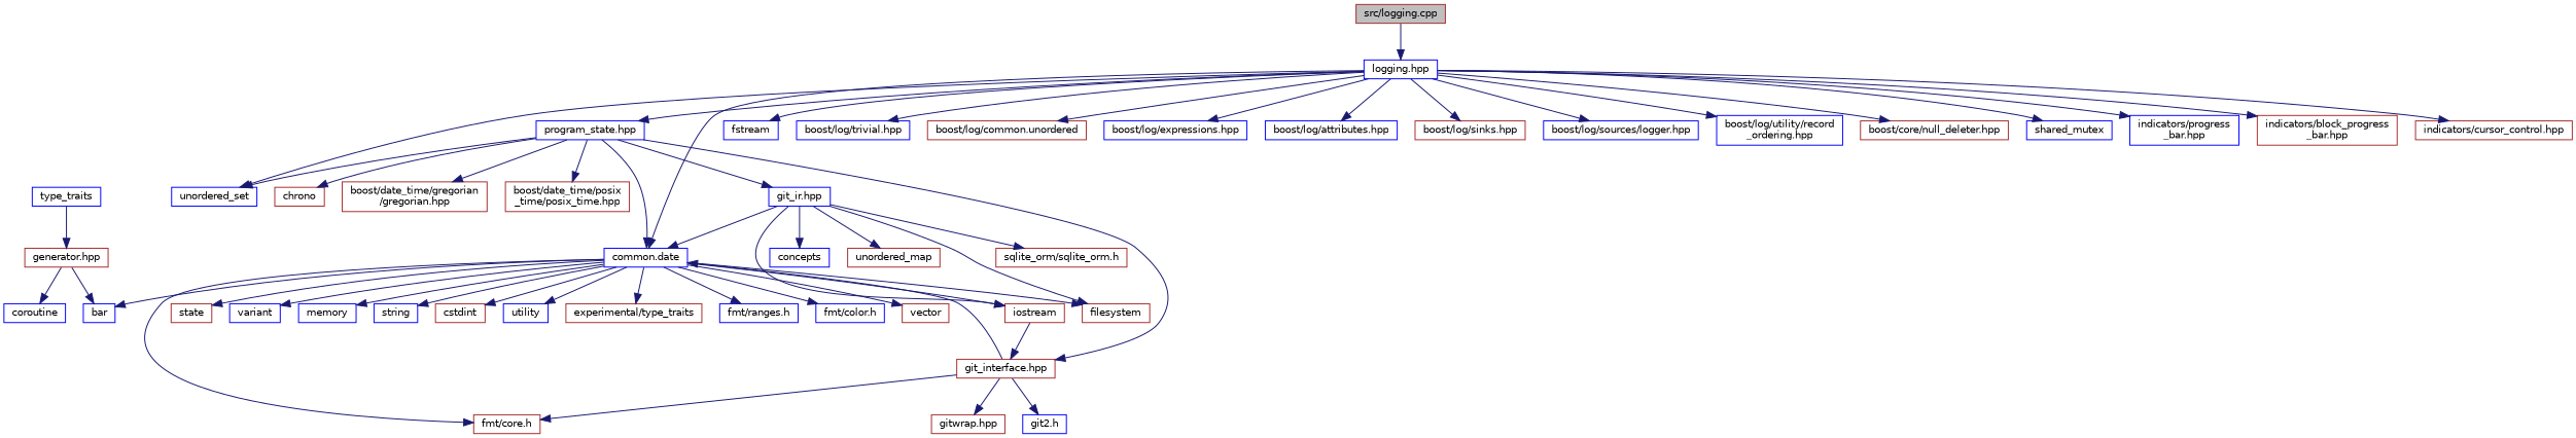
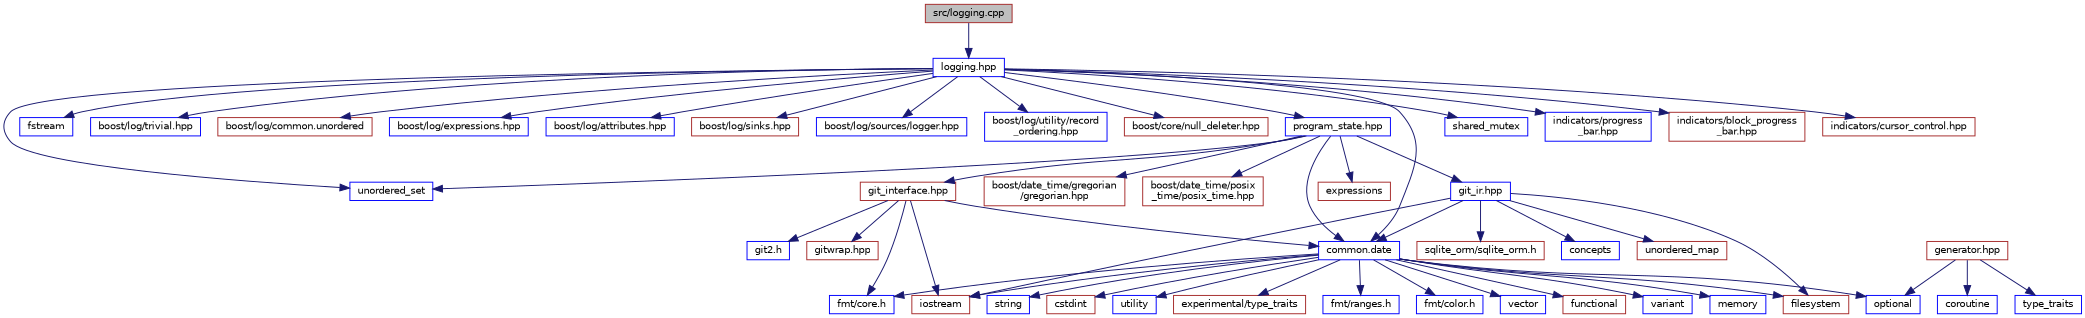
  digraph {
    node [color=blue fillcolor=white fontname=Helvetica fontsize=10 shape=record style=filled]
    edge [color=midnightblue fontname=Helvetica fontsize=10 labelfontname=Helvetica labelfontsize=10 style=solid]
    n1 [color=brown fillcolor=grey75 fontcolor=black height=0.2 label="src/logging.cpp" width=0.4]
    n2 [height=0.2 label="logging.hpp" width=0.4]
    n3 [height=0.2 label=unordered_set width=0.4]
    n4 [height=0.2 label=fstream width=0.4]
    n5 [height=0.2 label="boost/log/trivial.hpp" width=0.4]
    n6 [color=brown height=0.2 label="boost/log/common.unordered" width=0.4]
    n7 [height=0.2 label="boost/log/expressions.hpp" width=0.4]
    n8 [height=0.2 label="boost/log/attributes.hpp" width=0.4]
    n9 [color=brown height=0.2 label="boost/log/sinks.hpp" width=0.4]
    n10 [height=0.2 label="boost/log/sources/logger.hpp" width=0.4]
    n11 [height=0.2 label="boost/log/utility/record\l_ordering.hpp" width=0.4]
    n12 [color=brown height=0.2 label="boost/core/null_deleter.hpp" width=0.4]
    n13 [height=0.2 label="common.date" width=0.4]
    n14 [height=0.2 label="program_state.hpp" width=0.4]
    n15 [height=0.2 label=shared_mutex width=0.4]
    n16 [height=0.2 label="indicators/progress\l_bar.hpp" width=0.4]
    n17 [color=brown height=0.2 label="indicators/block_progress\l_bar.hpp" width=0.4]
    n18 [color=brown height=0.2 label="indicators/cursor_control.hpp" width=0.4]
    n19 [color=brown height=0.2 label=iostream width=0.4]
-   n20 [color=brown height=0.2 label=vector width=0.4]
-   n21 [height=0.2 label=bar width=0.4]
-   n22 [color=brown height=0.2 label=state width=0.4]
+   n20 [height=0.2 label=vector width=0.4]
+   n21 [height=0.2 label=optional width=0.4]
+   n22 [color=brown height=0.2 label=functional width=0.4]
    n23 [height=0.2 label=variant width=0.4]
    n24 [height=0.2 label=memory width=0.4]
    n25 [height=0.2 label=string width=0.4]
    n26 [color=brown height=0.2 label=cstdint width=0.4]
    n27 [height=0.2 label=utility width=0.4]
    n28 [color=brown height=0.2 label=filesystem width=0.4]
    n29 [color=brown height=0.2 label="experimental/type_traits" width=0.4]
-   n30 [color=brown height=0.2 label="fmt/core.h" width=0.4]
+   n30 [height=0.2 label="fmt/core.h" width=0.4]
    n31 [height=0.2 label="fmt/ranges.h" width=0.4]
    n32 [height=0.2 label="fmt/color.h" width=0.4]
-   n33 [color=brown height=0.2 label=chrono width=0.4]
+   n33 [color=brown height=0.2 label=expressions width=0.4]
    n34 [color=brown height=0.2 label="boost/date_time/gregorian\l/gregorian.hpp" width=0.4]
    n35 [color=brown height=0.2 label="boost/date_time/posix\l_time/posix_time.hpp" width=0.4]
    n36 [color=brown height=0.2 label="git_interface.hpp" width=0.4]
    n37 [height=0.2 label="git_ir.hpp" width=0.4]
    n38 [height=0.2 label="git2.h" width=0.4]
    n39 [color=brown height=0.2 label="gitwrap.hpp" width=0.4]
    n40 [color=brown height=0.2 label="sqlite_orm/sqlite_orm.h" width=0.4]
    n41 [height=0.2 label=concepts width=0.4]
    n42 [color=brown height=0.2 label=unordered_map width=0.4]
    n43 [color=brown height=0.2 label="generator.hpp" width=0.4]
    n44 [height=0.2 label=coroutine width=0.4]
    n45 [height=0.2 label=type_traits width=0.4]
    n1 -> n2
    n2 -> n3
    n2 -> n4
    n2 -> n5
    n2 -> n6
    n2 -> n7
    n2 -> n8
    n2 -> n9
    n2 -> n10
    n2 -> n11
    n2 -> n12
    n2 -> n13
    n2 -> n14
    n2 -> n15
    n2 -> n16
    n2 -> n17
    n2 -> n18
    n13 -> n19
    n13 -> n20
    n13 -> n21
    n13 -> n22
    n13 -> n23
    n13 -> n24
    n13 -> n25
    n13 -> n26
    n13 -> n27
    n13 -> n28
    n13 -> n29
    n13 -> n30
    n13 -> n31
    n13 -> n32
    n14 -> n3
    n14 -> n13
    n14 -> n33
    n14 -> n34
    n14 -> n35
    n14 -> n36
    n14 -> n37
    n36 -> n13
-   n19 -> n36
+   n36 -> n19
    n36 -> n30
    n36 -> n38
    n36 -> n39
    n37 -> n13
    n37 -> n19
    n37 -> n28
    n37 -> n40
    n37 -> n41
    n37 -> n42
    n43 -> n21
    n43 -> n44
-   n45 -> n43
+   n43 -> n45
  }
